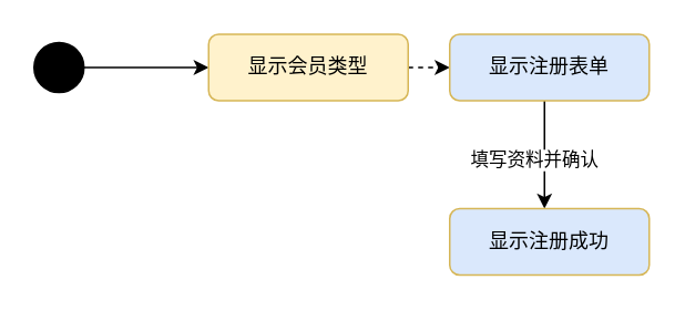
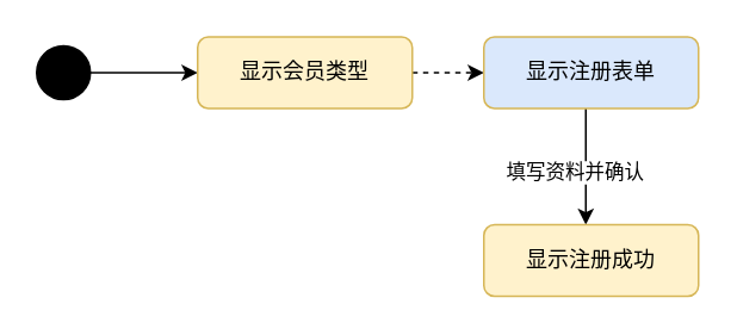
  <mxCell id="0" />
  <mxCell id="1" parent="0" />
  <mxCell id="2" style="edgeStyle=orthogonalEdgeStyle;rounded=0;jumpSize=6;orthogonalLoop=1;jettySize=auto;html=1;exitX=1;exitY=0.5;exitDx=0;exitDy=0;entryX=0;entryY=0.5;entryDx=0;entryDy=0;startArrow=none;startFill=0;endArrow=classic;endFill=1;strokeWidth=1;" edge="1" parent="1" source="3" target="5"><mxGeometry relative="1" as="geometry" /></mxCell>
  <mxCell id="3" value="" style="ellipse;whiteSpace=wrap;html=1;aspect=fixed;fillColor=#000000;" vertex="1" parent="1"><mxGeometry x="20" y="25" width="30" height="30" as="geometry" /></mxCell>
  <mxCell id="4" style="edgeStyle=orthogonalEdgeStyle;rounded=0;jumpSize=6;orthogonalLoop=1;jettySize=auto;html=1;exitX=1;exitY=0.5;exitDx=0;exitDy=0;startArrow=none;startFill=0;endArrow=classic;endFill=1;strokeWidth=1;entryX=0;entryY=0.5;entryDx=0;entryDy=0;dashed=1;" edge="1" parent="1" source="5" target="9"><mxGeometry relative="1" as="geometry"><mxPoint x="260" y="40" as="targetPoint" /></mxGeometry></mxCell>
- <mxCell id="5" value="显示会员类型" style="rounded=1;whiteSpace=wrap;html=1;fillColor=#fff2cc;strokeColor=#d6b656;" vertex="1" parent="1"><mxGeometry x="125" y="20" width="120" height="40" as="geometry" /></mxCell>
+ <mxCell id="5" value="显示会员类型" style="rounded=1;whiteSpace=wrap;html=1;fillColor=#fff2cc;strokeColor=#d6b656;" vertex="1" parent="1"><mxGeometry x="110" y="20" width="120" height="40" as="geometry" /></mxCell>
  <mxCell id="6" style="edgeStyle=orthogonalEdgeStyle;rounded=0;jumpSize=6;orthogonalLoop=1;jettySize=auto;html=1;exitX=0.5;exitY=1;exitDx=0;exitDy=0;startArrow=none;startFill=0;endArrow=block;endFill=0;strokeWidth=1;" edge="1" parent="1" source="5" target="5"><mxGeometry relative="1" as="geometry" /></mxCell>
  <mxCell id="7" style="rounded=0;jumpSize=6;orthogonalLoop=1;jettySize=auto;html=1;exitX=0.25;exitY=1;exitDx=0;exitDy=0;startArrow=none;startFill=0;endArrow=classic;endFill=1;strokeWidth=1;" edge="1" parent="1"><mxGeometry relative="1" as="geometry"><mxPoint x="327" y="125" as="targetPoint" /><mxPoint x="327" y="60" as="sourcePoint" /></mxGeometry></mxCell>
  <mxCell id="8" value="填写资料并确认" style="edgeLabel;html=1;align=center;verticalAlign=middle;resizable=0;points=[];" vertex="1" connectable="0" parent="7"><mxGeometry x="-0.231" y="-2" relative="1" as="geometry"><mxPoint x="-5" y="10" as="offset" /></mxGeometry></mxCell>
  <mxCell id="9" value="显示注册表单" style="rounded=1;whiteSpace=wrap;html=1;fillColor=#dae8fc;strokeColor=#d6b656;" vertex="1" parent="1"><mxGeometry x="270" y="20" width="120" height="40" as="geometry" /></mxCell>
- <mxCell id="10" value="显示注册成功" style="rounded=1;whiteSpace=wrap;html=1;fillColor=#dae8fc;strokeColor=#d6b656;" vertex="1" parent="1"><mxGeometry x="270" y="125" width="120" height="40" as="geometry" /></mxCell>
+ <mxCell id="10" value="显示注册成功" style="rounded=1;whiteSpace=wrap;html=1;fillColor=#fff2cc;strokeColor=#d6b656;" vertex="1" parent="1"><mxGeometry x="270" y="125" width="120" height="40" as="geometry" /></mxCell>
